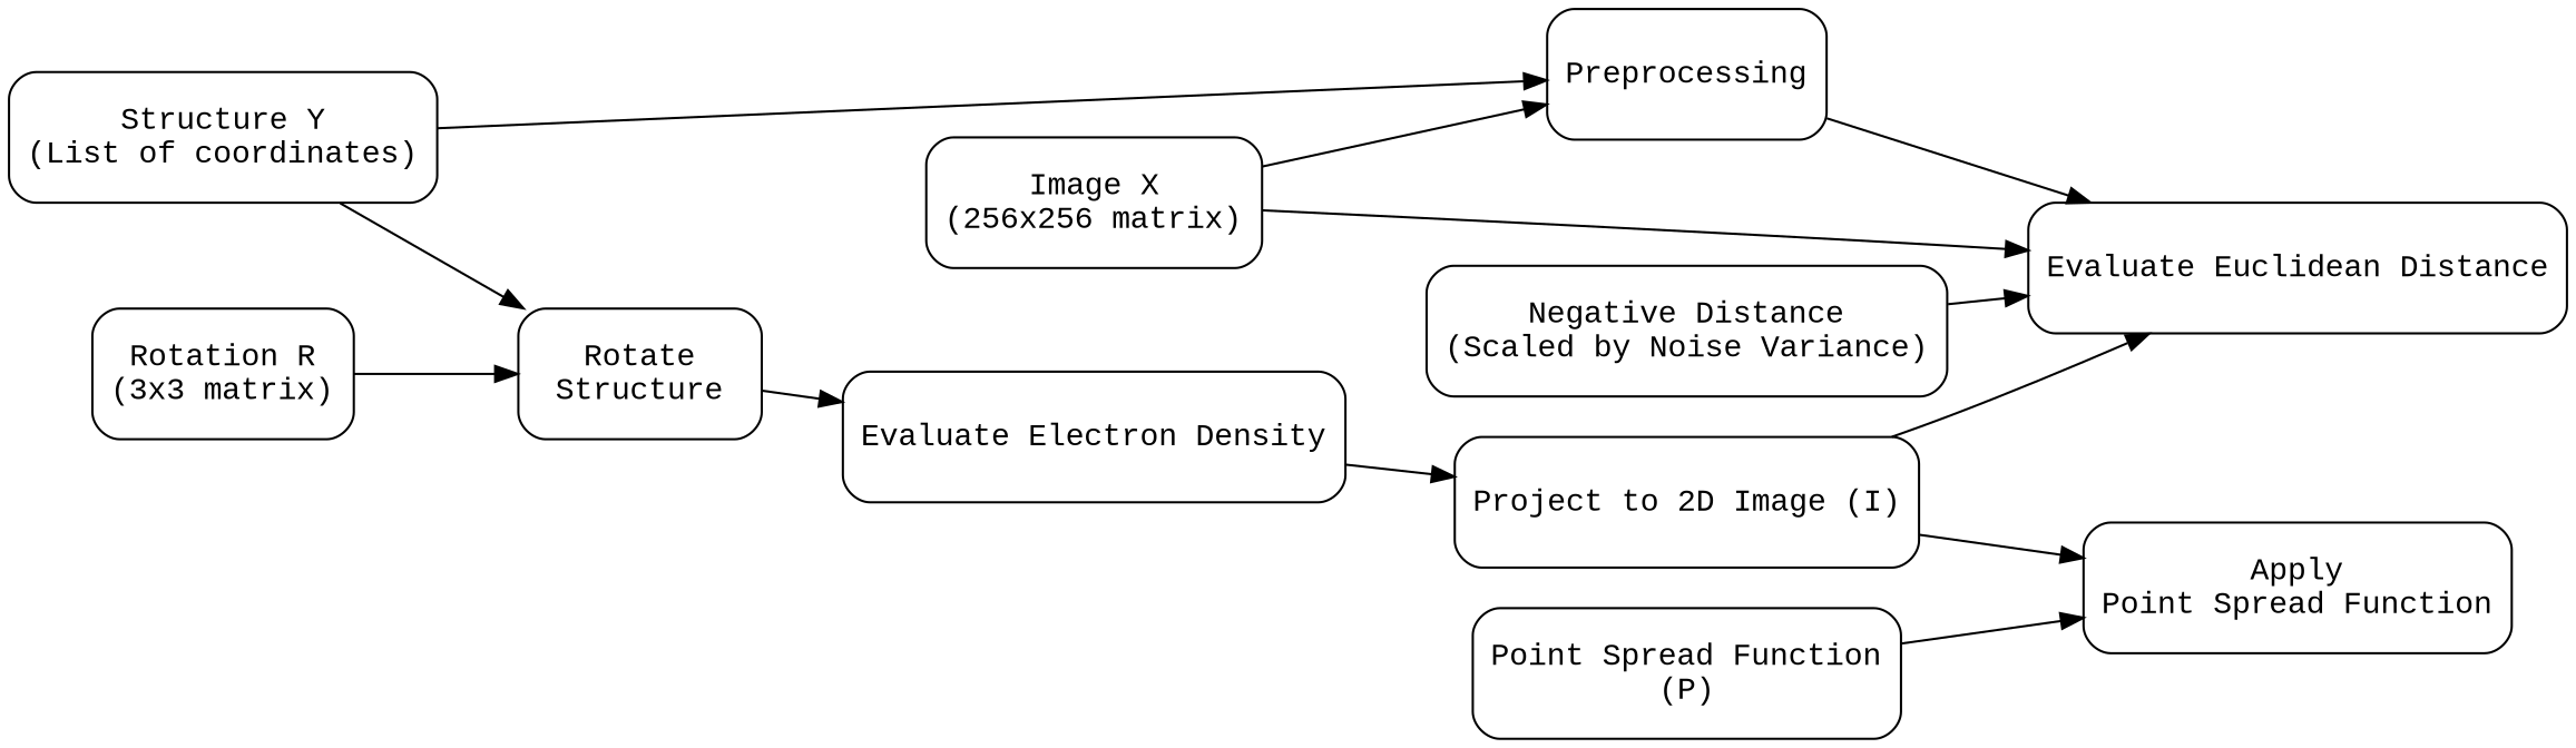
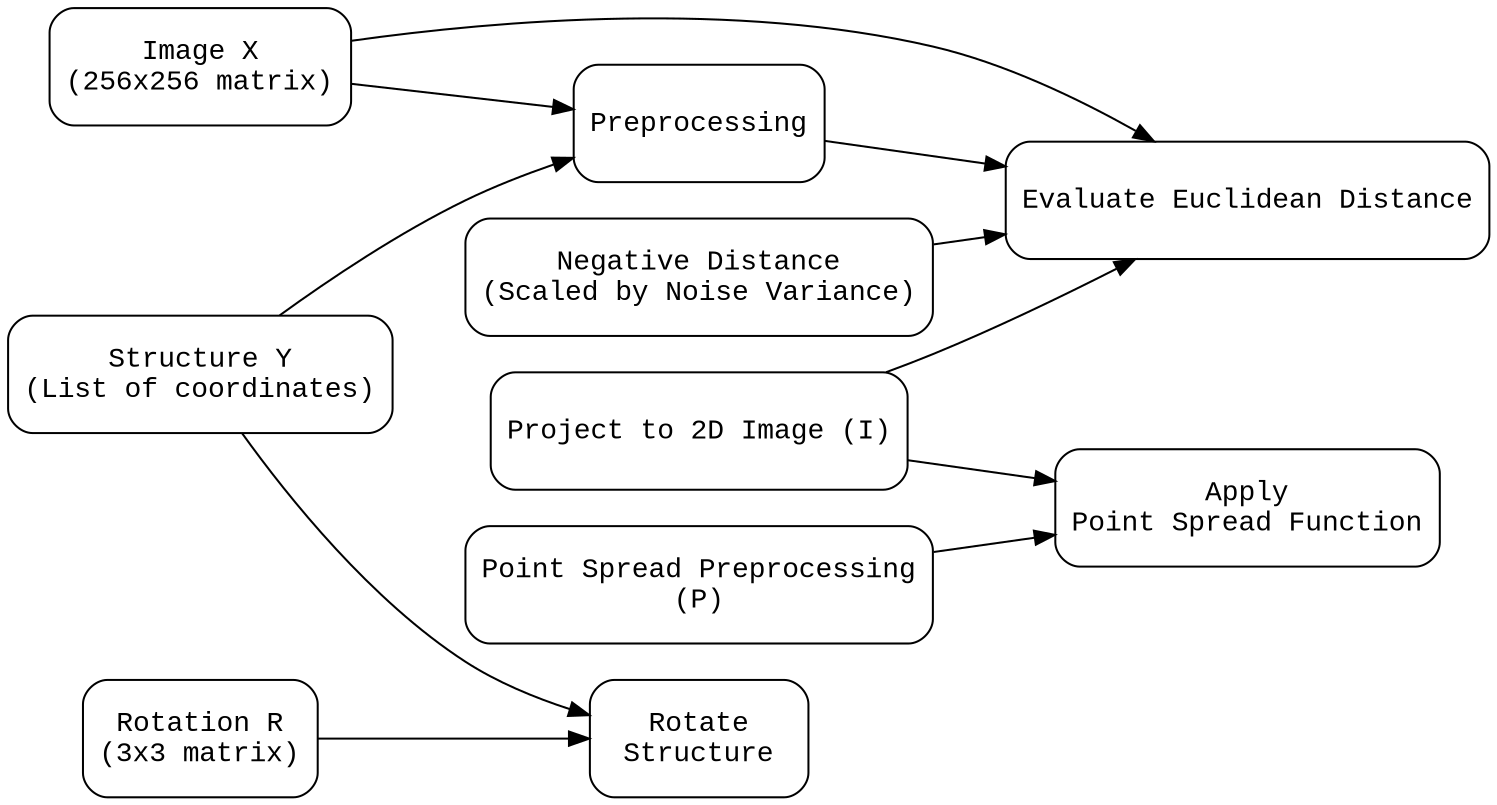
  digraph {
    fontname="Liberation Mono"
    rankdir=LR
    node [fontname="Liberation Mono" shape=box style=rounded]
    edge [fontname="Liberation Mono"]
    n1 [height=0.8 label="Image X\n(256x256 matrix)" width=1.5]
    n2 [height=0.8 label=Preprocessing width=1.5]
    n3 [height=0.8 label="Evaluate Euclidean Distance" width=1.5]
    n4 [height=0.8 label="Structure Y\n(List of coordinates)" width=1.5]
    n5 [height=0.8 label="Rotate\nStructure" width=1.5]
-   n6 [height=0.8 label="Evaluate Electron Density" width=1.5]
    n7 [height=0.8 label="Rotation R\n(3x3 matrix)" width=1.5]
-   n8 [height=0.8 label="Point Spread Function\n(P)" width=1.5]
+   n8 [height=0.8 label="Point Spread Preprocessing\n(P)" width=1.5]
    n9 [height=0.8 label="Apply\nPoint Spread Function" width=1.5]
    n10 [height=0.8 label="Project to 2D Image (I)" width=1.5]
    n11 [height=0.8 label="Negative Distance\n(Scaled by Noise Variance)" width=1.5]
    n1 -> n2
    n1 -> n3
    n2 -> n3
    n4 -> n2
    n4 -> n5
-   n5 -> n6
-   n6 -> n10
    n7 -> n5
    n8 -> n9
    n10 -> n3
    n10 -> n9
    n11 -> n3
  }
